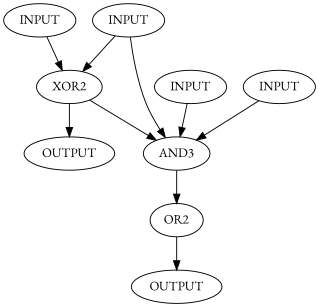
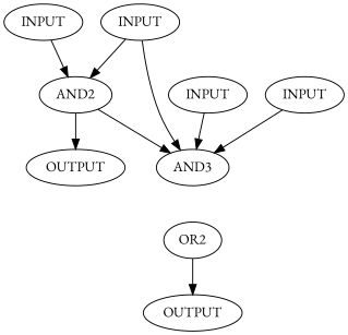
  digraph {
    fontname="EB Garamond"
    node [fontname="EB Garamond"]
    edge [fontname="EB Garamond"]
    n1 [label=INPUT]
-   n2 [label=XOR2]
+   n2 [label=AND2]
    n3 [label=AND3]
    n4 [label=OUTPUT]
    n5 [label=INPUT]
    n6 [label=OR2]
    n7 [label=INPUT]
    n8 [label=INPUT]
    n9 [label=OUTPUT]
    n1 -> n2
    n2 -> n3
    n2 -> n4
-   n3 -> n6
    n5 -> n2
    n5 -> n3
    n6 -> n9
    n7 -> n3
    n8 -> n3
  }
